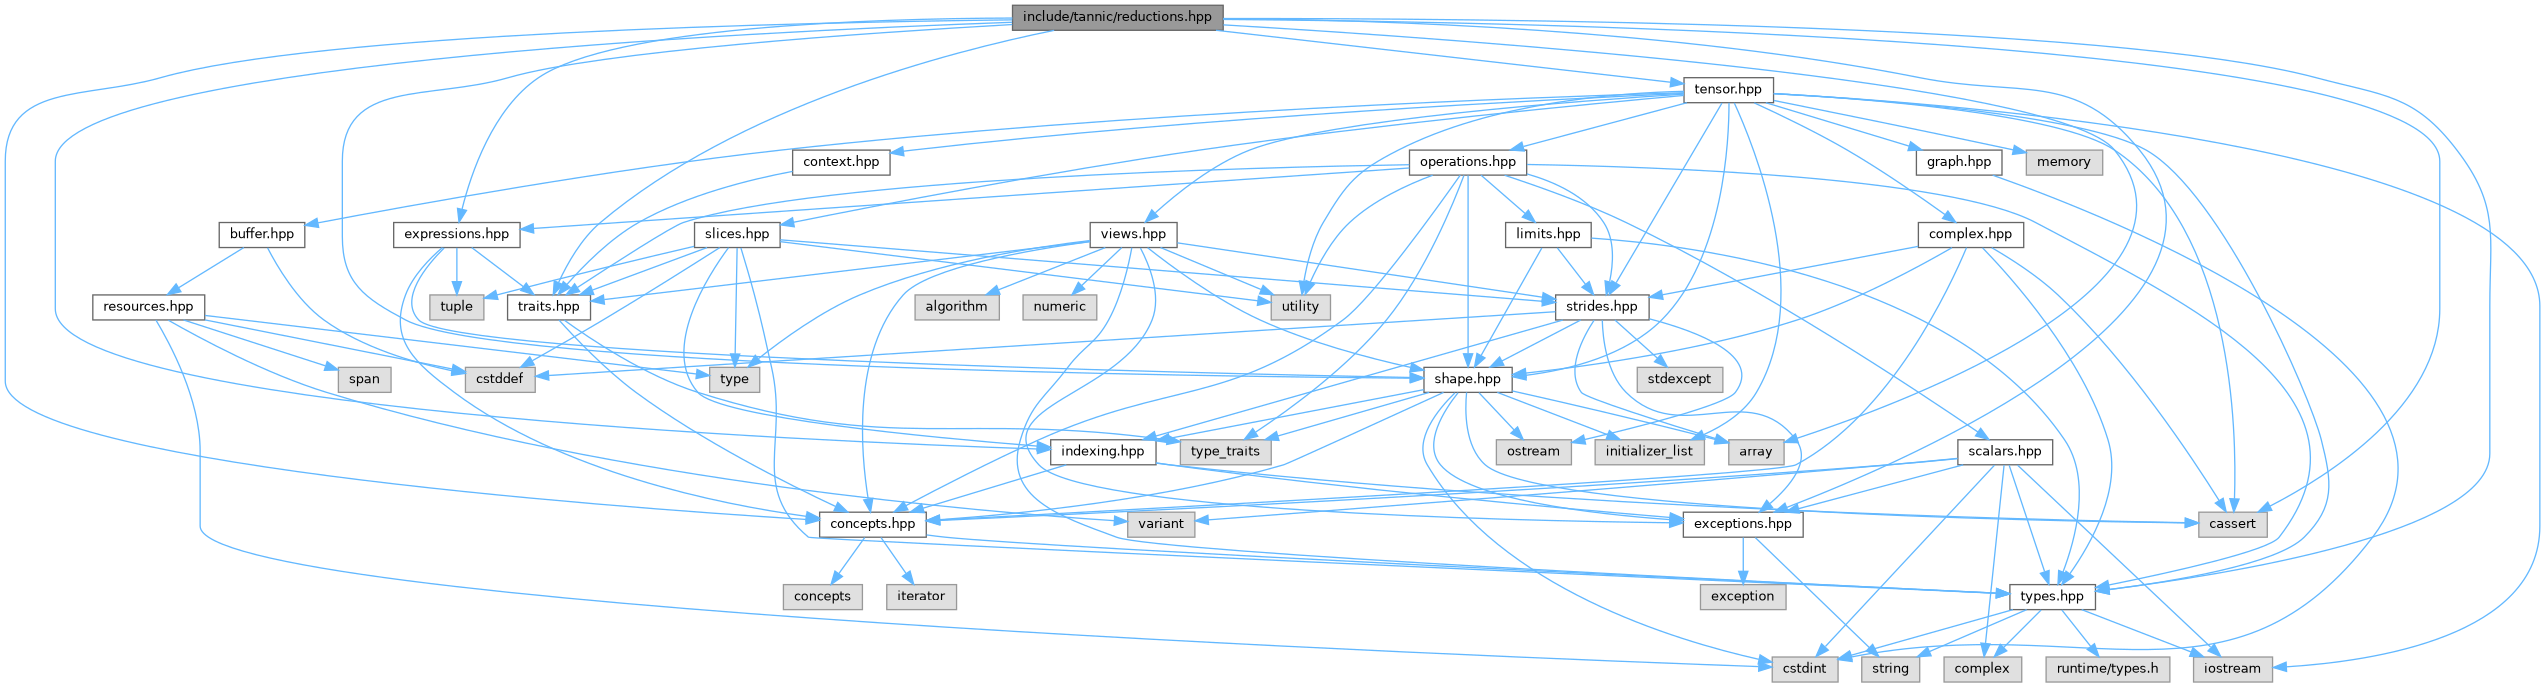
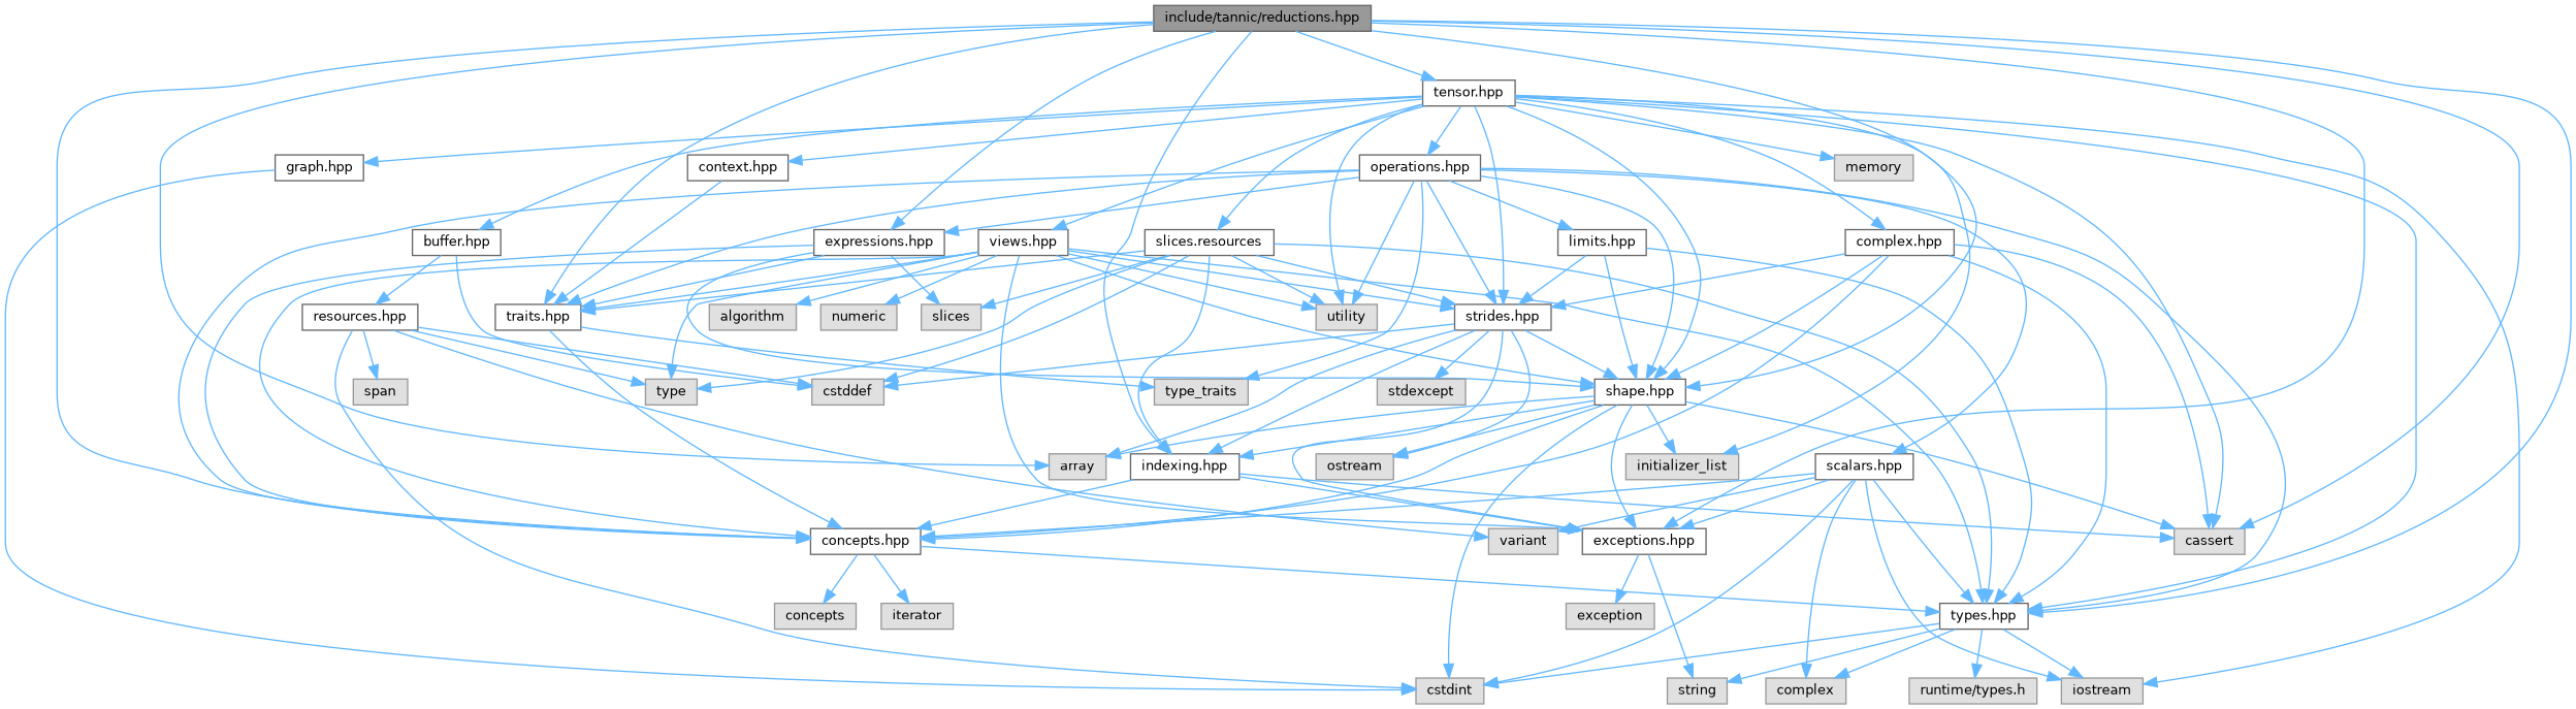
  digraph {
    node [color=grey60 fillcolor="#E0E0E0" fontname=Helvetica fontsize=10 shape=box style=filled]
    edge [color=steelblue1 fontname=Helvetica fontsize=10 labelfontname=Helvetica labelfontsize=10 style=solid]
    n1 [color=gray40 fillcolor=grey60 fontcolor=black height=0.2 label="include/tannic/reductions.hpp" width=0.4]
    n2 [height=0.2 label=array width=0.4]
    n3 [height=0.2 label=cassert width=0.4]
    n4 [color=grey40 fillcolor=white height=0.2 label="concepts.hpp" width=0.4]
    n5 [color=grey40 fillcolor=white height=0.2 label="types.hpp" width=0.4]
    n6 [color=grey40 fillcolor=white height=0.2 label="expressions.hpp" width=0.4]
    n7 [color=grey40 fillcolor=white height=0.2 label="traits.hpp" width=0.4]
    n8 [color=grey40 fillcolor=white height=0.2 label="shape.hpp" width=0.4]
    n9 [color=grey40 fillcolor=white height=0.2 label="indexing.hpp" width=0.4]
    n10 [color=grey40 fillcolor=white height=0.2 label="exceptions.hpp" width=0.4]
    n11 [color=grey40 fillcolor=white height=0.2 label="tensor.hpp" width=0.4]
    n12 [height=0.2 label=concepts width=0.4]
    n13 [height=0.2 label=iterator width=0.4]
    n14 [height=0.2 label=iostream width=0.4]
    n15 [height=0.2 label=cstdint width=0.4]
    n16 [height=0.2 label=string width=0.4]
    n17 [height=0.2 label=complex width=0.4]
    n18 [height=0.2 label="runtime/types.h" width=0.4]
-   n19 [height=0.2 label=tuple width=0.4]
+   n19 [height=0.2 label=slices width=0.4]
    n20 [height=0.2 label=type_traits width=0.4]
    n21 [height=0.2 label=initializer_list width=0.4]
    n22 [height=0.2 label=ostream width=0.4]
    n23 [height=0.2 label=exception width=0.4]
    n24 [height=0.2 label=memory width=0.4]
    n25 [height=0.2 label=utility width=0.4]
    n26 [color=grey40 fillcolor=white height=0.2 label="strides.hpp" width=0.4]
    n27 [color=grey40 fillcolor=white height=0.2 label="buffer.hpp" width=0.4]
-   n28 [color=grey40 fillcolor=white height=0.2 label="slices.hpp" width=0.4]
+   n28 [color=grey40 fillcolor=white height=0.2 label="slices.resources" width=0.4]
    n29 [color=grey40 fillcolor=white height=0.2 label="views.hpp" width=0.4]
    n30 [color=grey40 fillcolor=white height=0.2 label="operations.hpp" width=0.4]
    n31 [color=grey40 fillcolor=white height=0.2 label="complex.hpp" width=0.4]
    n32 [color=grey40 fillcolor=white height=0.2 label="graph.hpp" width=0.4]
    n33 [color=grey40 fillcolor=white height=0.2 label="context.hpp" width=0.4]
    n34 [height=0.2 label=cstddef width=0.4]
    n35 [height=0.2 label=stdexcept width=0.4]
    n36 [color=grey40 fillcolor=white height=0.2 label="resources.hpp" width=0.4]
    n37 [height=0.2 label=type width=0.4]
    n38 [height=0.2 label=algorithm width=0.4]
    n39 [height=0.2 label=numeric width=0.4]
    n40 [color=grey40 fillcolor=white height=0.2 label="scalars.hpp" width=0.4]
    n41 [color=grey40 fillcolor=white height=0.2 label="limits.hpp" width=0.4]
    n42 [height=0.2 label=span width=0.4]
    n43 [height=0.2 label=variant width=0.4]
    n1 -> n2
    n1 -> n3
    n1 -> n4
    n1 -> n5
    n1 -> n6
    n1 -> n7
    n1 -> n8
    n1 -> n9
    n1 -> n10
    n1 -> n11
    n4 -> n5
    n4 -> n12
    n4 -> n13
    n5 -> n14
    n5 -> n15
    n5 -> n16
    n5 -> n17
    n5 -> n18
    n6 -> n4
    n6 -> n7
    n6 -> n8
    n6 -> n19
    n7 -> n4
    n7 -> n20
    n8 -> n2
    n8 -> n3
    n8 -> n4
    n8 -> n9
    n8 -> n10
    n8 -> n15
-   n8 -> n20
    n8 -> n21
    n8 -> n22
    n9 -> n3
    n9 -> n4
    n9 -> n10
    n10 -> n16
    n10 -> n23
    n11 -> n3
    n11 -> n5
    n11 -> n8
    n11 -> n14
    n11 -> n21
    n11 -> n24
    n11 -> n25
    n11 -> n26
    n11 -> n27
    n11 -> n28
    n11 -> n29
    n11 -> n30
    n11 -> n31
    n11 -> n32
    n11 -> n33
    n26 -> n2
    n26 -> n8
    n26 -> n9
    n26 -> n10
    n26 -> n22
    n26 -> n34
    n26 -> n35
    n27 -> n34
    n27 -> n36
    n28 -> n5
    n28 -> n7
    n28 -> n9
    n28 -> n19
    n28 -> n25
    n28 -> n26
    n28 -> n34
    n28 -> n37
    n29 -> n4
    n29 -> n5
    n29 -> n7
    n29 -> n8
    n29 -> n10
    n29 -> n25
    n29 -> n26
    n29 -> n37
    n29 -> n38
    n29 -> n39
    n30 -> n4
    n30 -> n5
    n30 -> n6
    n30 -> n7
    n30 -> n8
    n30 -> n20
    n30 -> n25
    n30 -> n26
    n30 -> n40
    n30 -> n41
    n31 -> n3
    n31 -> n4
    n31 -> n5
    n31 -> n8
    n31 -> n26
    n32 -> n15
    n33 -> n7
    n36 -> n15
    n36 -> n34
    n36 -> n37
    n36 -> n42
    n36 -> n43
    n40 -> n4
    n40 -> n5
    n40 -> n10
    n40 -> n14
    n40 -> n15
    n40 -> n17
    n40 -> n43
    n41 -> n5
    n41 -> n8
    n41 -> n26
  }
